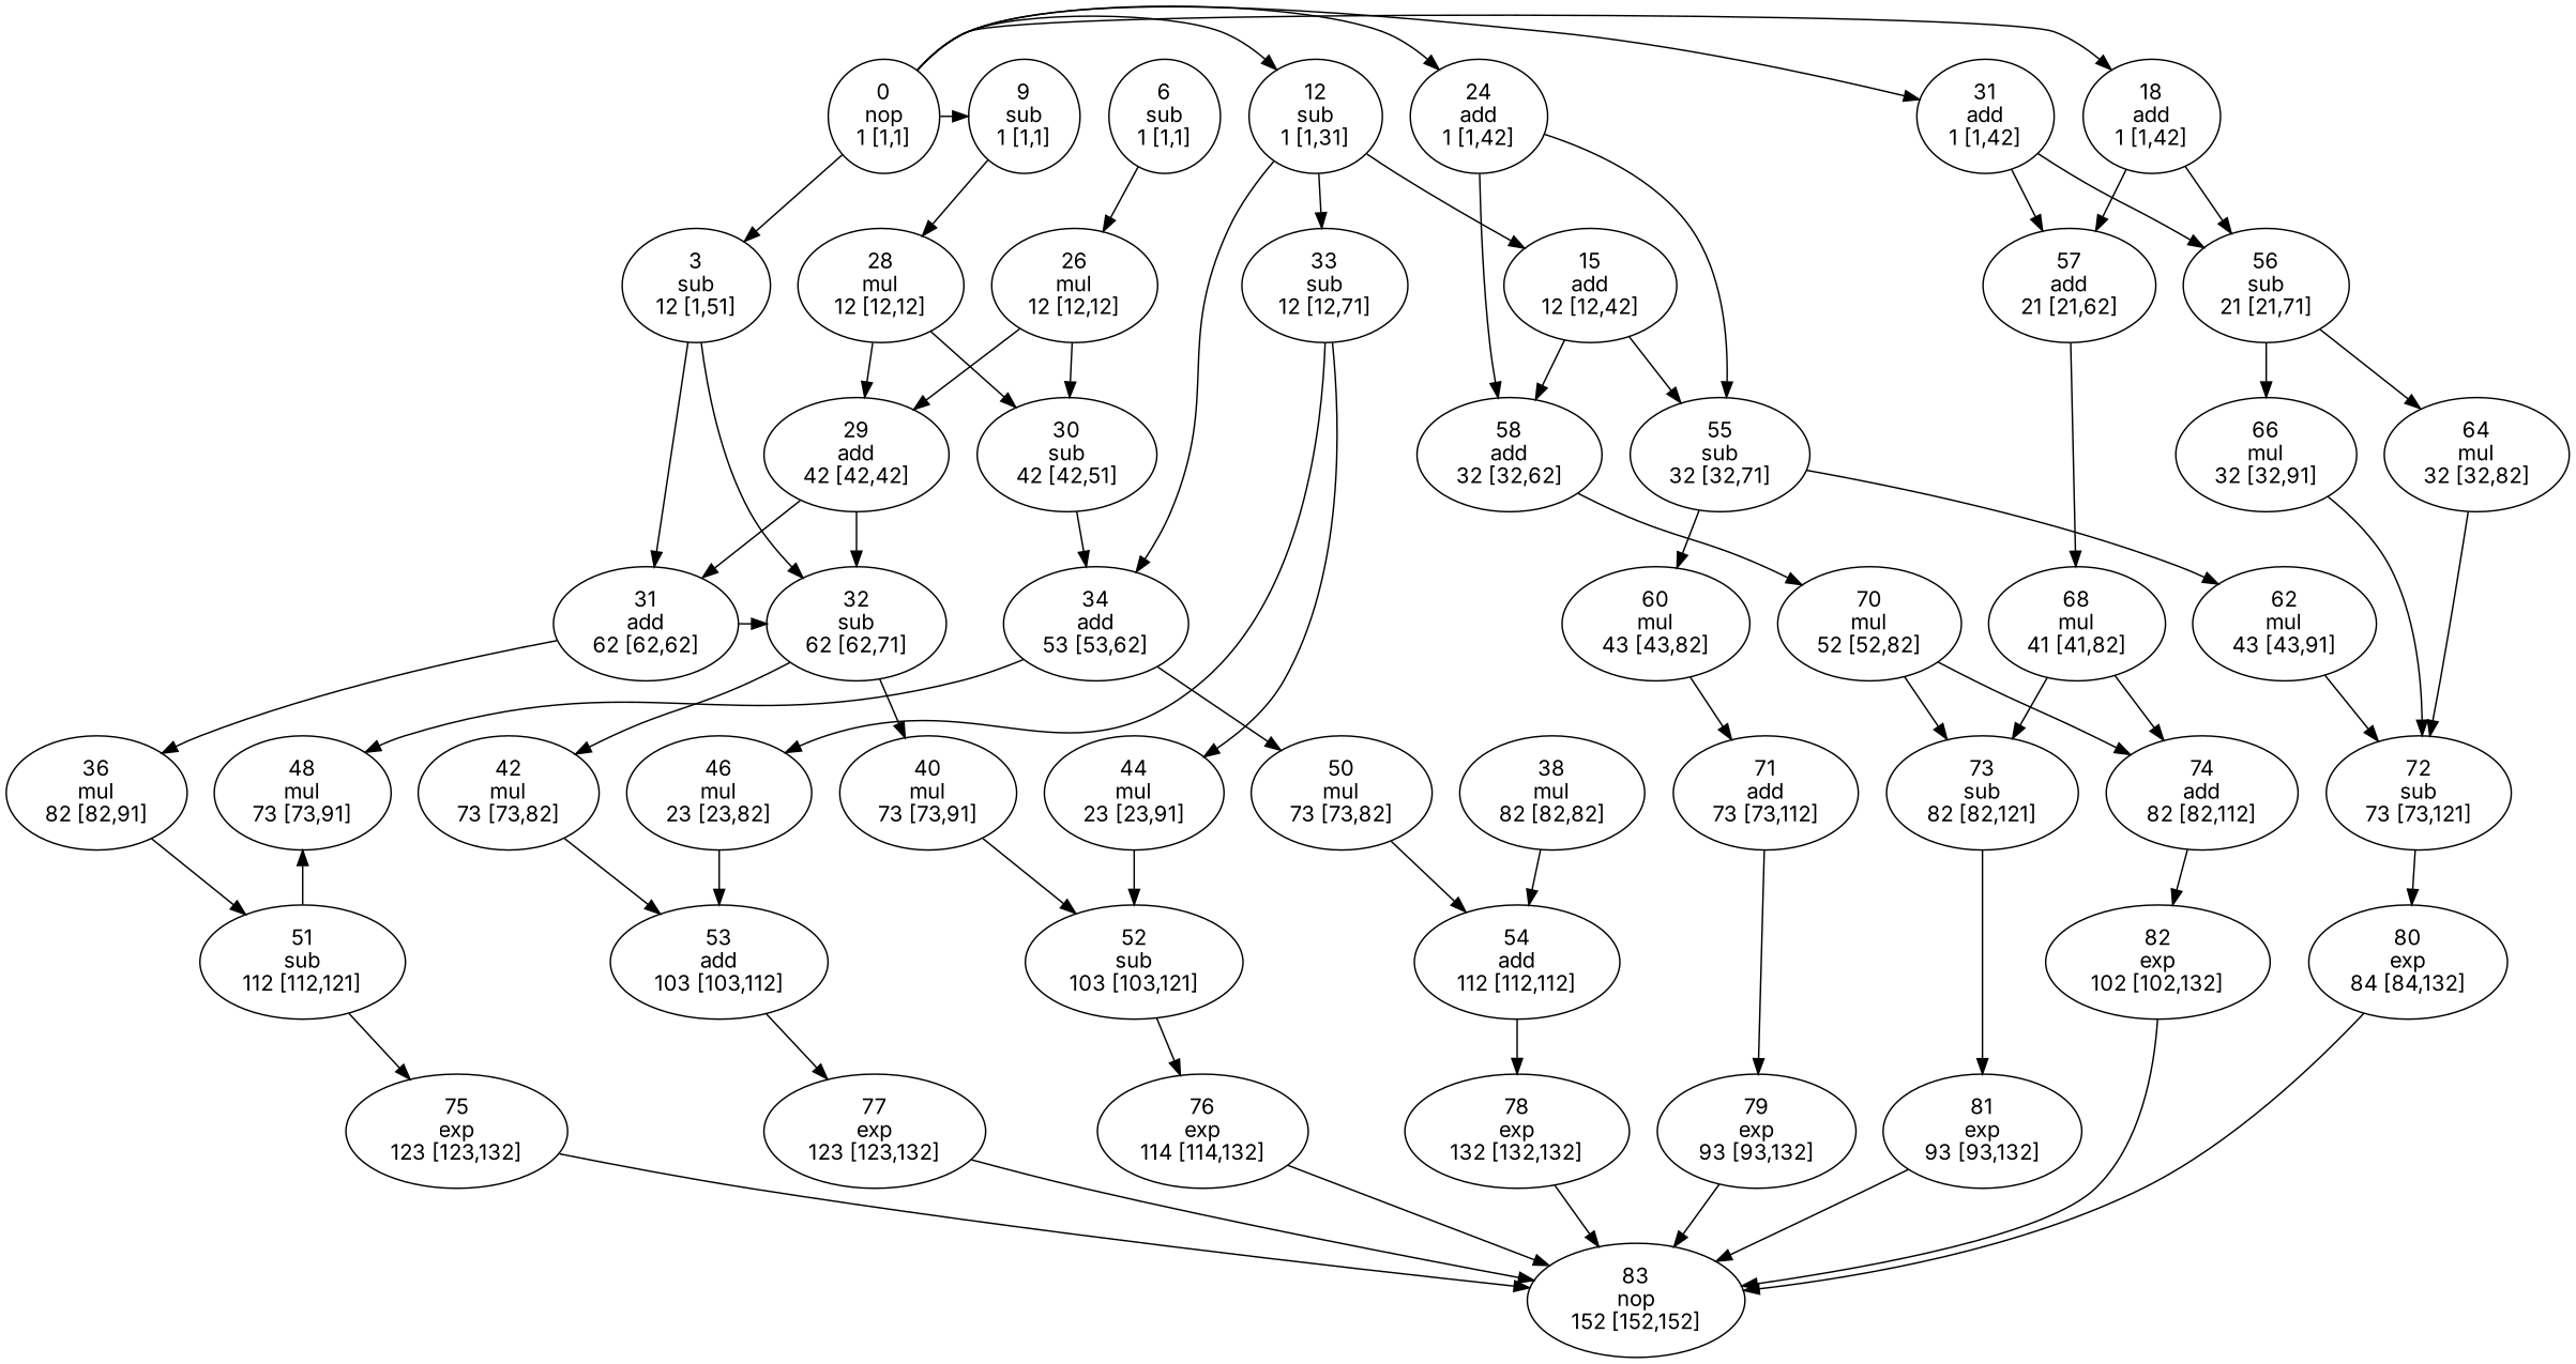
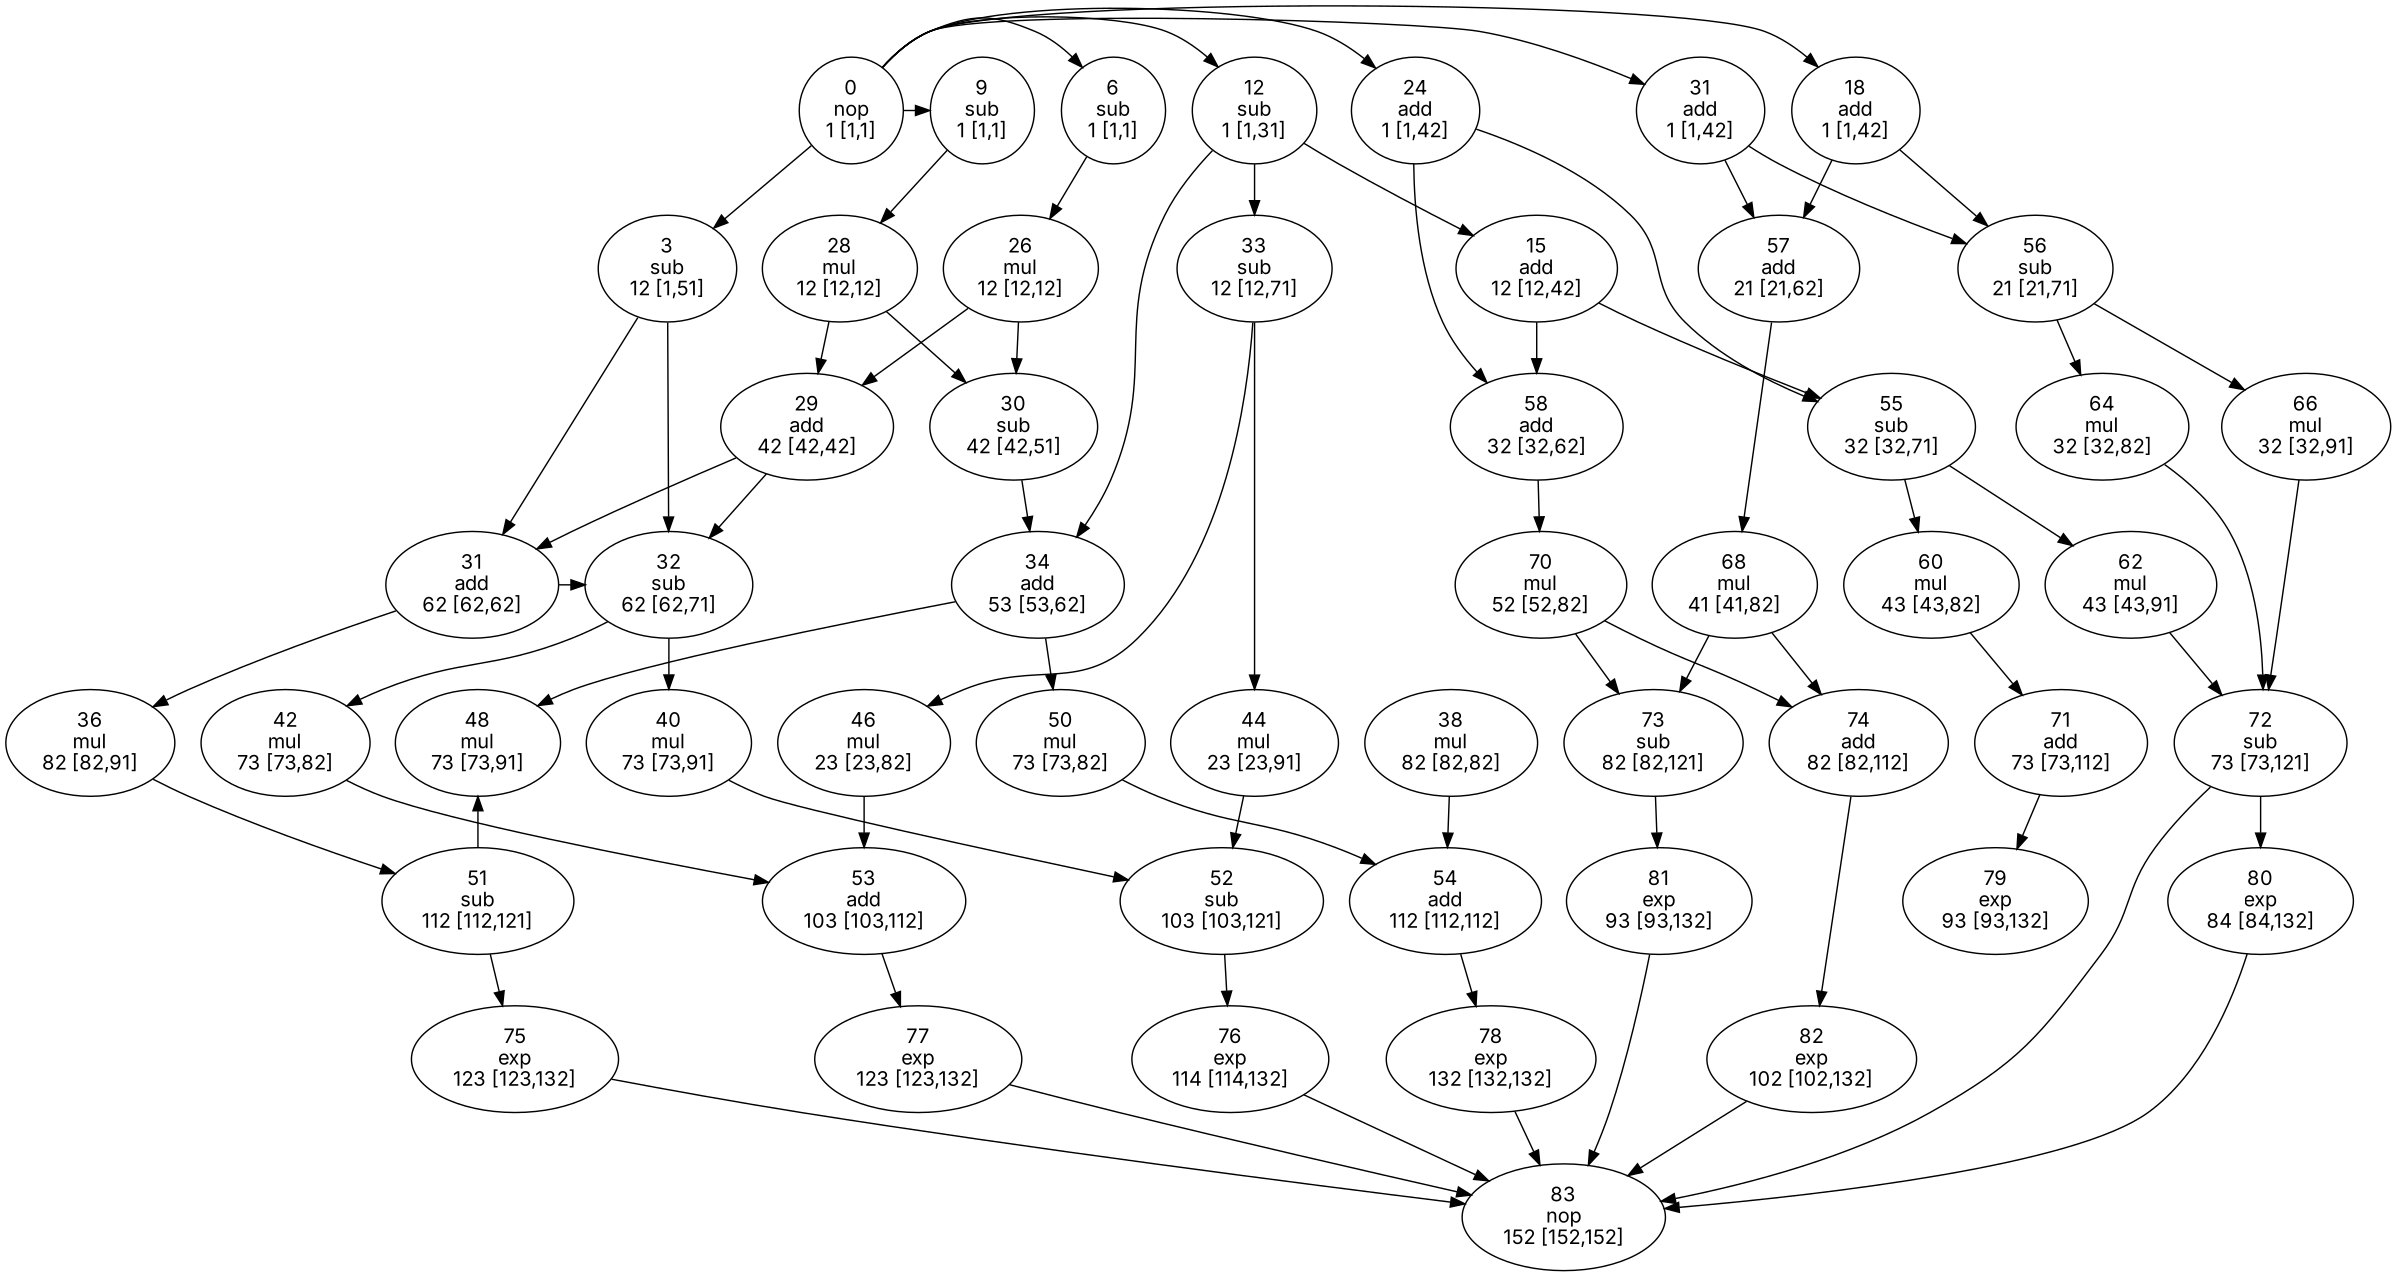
  strict digraph {
    fontname=Inter
    node [area=2 delay=20 fontcolor=black fontname=Inter mobility=0 style=empty time_step=1 tl=132 ts=1]
    edge [fontname=Inter]
    n1 [label="24\nadd\n1 [1,42]" mobility=41 tl=42]
    n2 [label="31\nadd\n1 [1,42]" mobility=41 tl=42]
    n3 [area=0 delay=0 label="0\nnop\n1 [1,1]" tl=1]
    n4 [delay=11 label="6\nsub\n1 [1,1]" tl=1]
    n5 [delay=11 label="9\nsub\n1 [1,1]" tl=1]
    n6 [delay=11 label="12\nsub\n1 [1,31]" mobility=30 tl=31]
    n7 [label="18\nadd\n1 [1,42]" mobility=41 tl=42]
    n8 [label="78\nexp\n132 [132,132]" time_step=132 ts=132]
    n9 [area=17 delay=30 label="26\nmul\n12 [12,12]" time_step=12 tl=12 ts=12]
    n10 [area=17 delay=30 label="28\nmul\n12 [12,12]" time_step=12 tl=12 ts=12]
    n11 [delay=11 label="3\nsub\n12 [1,51]" mobility=50 time_step=12 tl=51]
    n12 [label="15\nadd\n12 [12,42]" mobility=30 time_step=12 tl=42 ts=12]
    n13 [delay=11 label="33\nsub\n12 [12,71]" mobility=59 time_step=12 tl=71 ts=12]
    n14 [delay=11 label="56\nsub\n21 [21,71]" mobility=50 time_step=21 tl=71 ts=21]
    n15 [label="57\nadd\n21 [21,62]" mobility=41 time_step=21 tl=62 ts=21]
    n16 [area=17 delay=30 label="46\nmul\n23 [23,82]" mobility=59 time_step=23 tl=82 ts=23]
    n17 [area=17 delay=30 label="44\nmul\n23 [23,91]" mobility=68 time_step=23 tl=91 ts=23]
    n18 [area=0 delay=0 label="83\nnop\n152 [152,152]" time_step=152 tl=152 ts=152]
    n19 [area=17 delay=30 label="64\nmul\n32 [32,82]" mobility=50 time_step=32 tl=82 ts=32]
    n20 [area=17 delay=30 label="66\nmul\n32 [32,91]" mobility=59 time_step=32 tl=91 ts=32]
    n21 [label="58\nadd\n32 [32,62]" mobility=30 time_step=32 tl=62 ts=32]
    n22 [delay=11 label="55\nsub\n32 [32,71]" mobility=39 time_step=32 tl=71 ts=32]
    n23 [area=17 delay=30 label="68\nmul\n41 [41,82]" mobility=41 time_step=41 tl=82 ts=41]
    n24 [label="29\nadd\n42 [42,42]" time_step=42 tl=42 ts=42]
    n25 [delay=11 label="30\nsub\n42 [42,51]" mobility=9 time_step=42 tl=51 ts=42]
    n26 [area=17 delay=30 label="60\nmul\n43 [43,82]" mobility=39 time_step=43 tl=82 ts=43]
    n27 [area=17 delay=30 label="62\nmul\n43 [43,91]" mobility=48 time_step=43 tl=91 ts=43]
    n28 [area=17 delay=30 label="70\nmul\n52 [52,82]" mobility=30 time_step=52 tl=82 ts=52]
    n29 [label="34\nadd\n53 [53,62]" mobility=9 time_step=53 tl=62 ts=53]
    n30 [label="31\nadd\n62 [62,62]" time_step=62 tl=62 ts=62]
    n31 [delay=11 label="32\nsub\n62 [62,71]" mobility=9 time_step=62 tl=71 ts=62]
    n32 [area=17 delay=30 label="42\nmul\n73 [73,82]" mobility=9 time_step=73 tl=82 ts=73]
    n33 [area=17 delay=30 label="48\nmul\n73 [73,91]" mobility=18 time_step=73 tl=91 ts=73]
    n34 [area=17 delay=30 label="40\nmul\n73 [73,91]" mobility=18 time_step=73 tl=91 ts=73]
    n35 [delay=11 label="72\nsub\n73 [73,121]" mobility=48 time_step=73 tl=121 ts=73]
    n36 [label="71\nadd\n73 [73,112]" mobility=39 time_step=73 tl=112 ts=73]
    n37 [area=17 delay=30 label="50\nmul\n73 [73,82]" mobility=9 time_step=73 tl=82 ts=73]
    n38 [area=17 delay=30 label="38\nmul\n82 [82,82]" time_step=82 tl=82 ts=82]
    n39 [delay=11 label="73\nsub\n82 [82,121]" mobility=39 time_step=82 tl=121 ts=82]
    n40 [area=17 delay=30 label="36\nmul\n82 [82,91]" mobility=9 time_step=82 tl=91 ts=82]
    n41 [label="74\nadd\n82 [82,112]" mobility=30 time_step=82 tl=112 ts=82]
    n42 [label="80\nexp\n84 [84,132]" mobility=48 time_step=84 ts=84]
    n43 [label="81\nexp\n93 [93,132]" mobility=39 time_step=93 ts=93]
    n44 [label="79\nexp\n93 [93,132]" mobility=39 time_step=93 ts=93]
    n45 [label="82\nexp\n102 [102,132]" mobility=30 time_step=102 ts=102]
    n46 [label="53\nadd\n103 [103,112]" mobility=9 time_step=103 tl=112 ts=103]
    n47 [delay=11 label="52\nsub\n103 [103,121]" mobility=18 time_step=103 tl=121 ts=103]
    n48 [label="54\nadd\n112 [112,112]" time_step=112 tl=112 ts=112]
    n49 [delay=11 label="51\nsub\n112 [112,121]" mobility=9 time_step=112 tl=121 ts=112]
    n50 [label="76\nexp\n114 [114,132]" mobility=18 time_step=114 ts=114]
    n51 [label="77\nexp\n123 [123,132]" mobility=9 time_step=123 ts=123]
    n52 [label="75\nexp\n123 [123,132]" mobility=9 time_step=123 ts=123]
    subgraph sub_1 {
      rank=same
      n1
      n2
      n3
      n4
      n5
      n6
      n7
    }
    subgraph sub_2 {
      rank=same
      n8
    }
    subgraph sub_3 {
      rank=same
      n9
      n10
      n11
      n12
      n13
    }
    subgraph sub_4 {
      rank=same
      n14
      n15
    }
    subgraph sub_5 {
      rank=same
      n16
      n17
    }
    subgraph sub_6 {
      rank=same
      n18
    }
    subgraph sub_7 {
      rank=same
      n19
      n20
      n21
      n22
    }
    subgraph sub_8 {
      rank=same
      n23
    }
    subgraph sub_9 {
      rank=same
      n24
      n25
    }
    subgraph sub_10 {
      rank=same
      n26
      n27
    }
    subgraph sub_11 {
      rank=same
      n28
    }
    subgraph sub_12 {
      rank=same
      n29
    }
    subgraph sub_13 {
      rank=same
      n30
      n31
    }
    subgraph sub_14 {
      rank=same
      n32
      n33
      n34
      n35
      n36
      n37
    }
    subgraph sub_15 {
      rank=same
      n38
      n39
      n40
      n41
    }
    subgraph sub_16 {
      rank=same
      n42
    }
    subgraph sub_17 {
      rank=same
      n43
      n44
    }
    subgraph sub_18 {
      rank=same
      n45
    }
    subgraph sub_19 {
      rank=same
      n46
      n47
    }
    subgraph sub_20 {
      rank=same
      n48
      n49
    }
    subgraph sub_21 {
      rank=same
      n50
    }
    subgraph sub_22 {
      rank=same
      n51
      n52
    }
    n1 -> n21
    n1 -> n22
    n2 -> n14
    n2 -> n15
    n3 -> n1
    n3 -> n2
+   n3 -> n4
    n3 -> n5
    n3 -> n6
    n3 -> n7
    n3 -> n11
    n4 -> n9
    n5 -> n10
    n6 -> n12
    n6 -> n13
    n6 -> n29
    n7 -> n14
    n7 -> n15
    n8 -> n18
    n9 -> n24
    n9 -> n25
    n10 -> n24
    n10 -> n25
    n11 -> n30
    n11 -> n31
    n12 -> n21
    n12 -> n22
    n13 -> n16
    n13 -> n17
    n14 -> n19
    n14 -> n20
    n15 -> n23
    n16 -> n46
    n17 -> n47
    n19 -> n35
    n20 -> n35
    n21 -> n28
    n22 -> n26
    n22 -> n27
    n23 -> n39
    n23 -> n41
    n24 -> n30
    n24 -> n31
    n25 -> n29
    n26 -> n36
    n27 -> n35
    n28 -> n39
    n28 -> n41
    n29 -> n33
    n29 -> n37
    n30 -> n31
    n30 -> n40
    n31 -> n32
    n31 -> n34
    n32 -> n46
    n34 -> n47
    n35 -> n42
    n36 -> n44
    n37 -> n48
    n38 -> n48
    n39 -> n43
    n40 -> n49
    n41 -> n45
    n42 -> n18
    n43 -> n18
-   n44 -> n18
+   n35 -> n18
    n45 -> n18
    n46 -> n51
    n47 -> n50
    n48 -> n8
    n49 -> n33
    n49 -> n52
    n50 -> n18
    n51 -> n18
    n52 -> n18
  }
